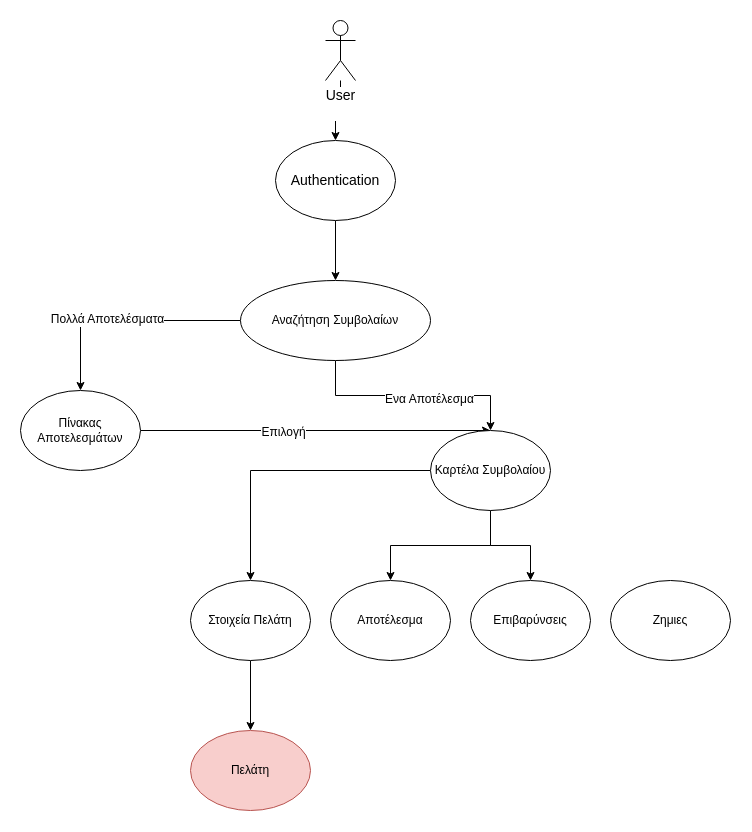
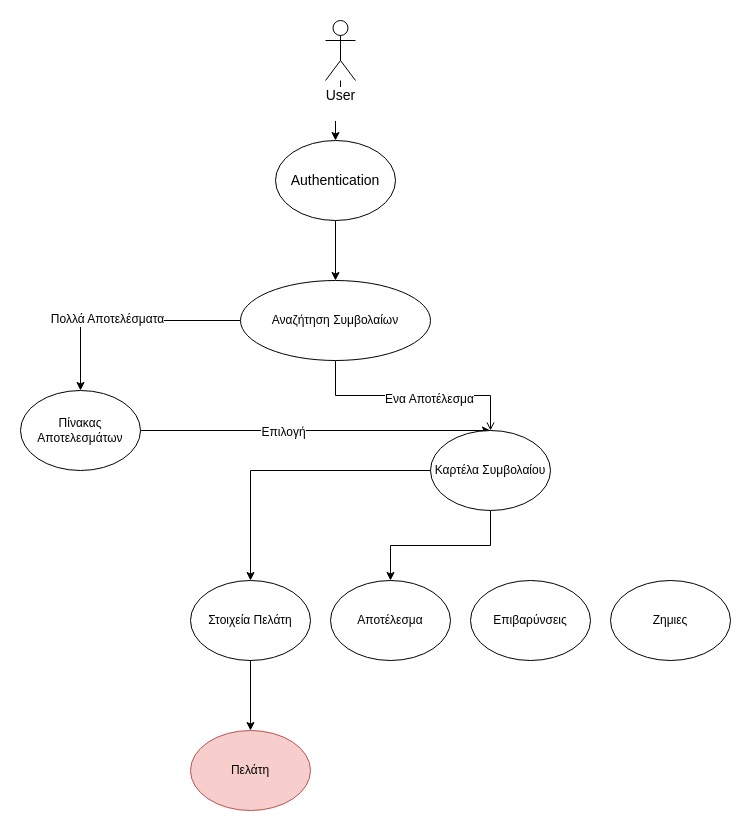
  <mxCell id="0" />
  <mxCell id="1" parent="0" />
  <mxCell id="2" value="" style="edgeStyle=orthogonalEdgeStyle;rounded=0;orthogonalLoop=1;jettySize=auto;html=1;" parent="1" source="3" target="5" edge="1"><mxGeometry relative="1" as="geometry" /></mxCell>
  <mxCell id="3" value="User&lt;br style=&quot;font-size: 14px;&quot;&gt;&lt;br style=&quot;font-size: 14px;&quot;&gt;" style="shape=umlActor;verticalLabelPosition=bottom;labelBackgroundColor=#ffffff;verticalAlign=top;html=1;outlineConnect=0;fontSize=14;" parent="1" vertex="1"><mxGeometry x="325" y="20" width="30" height="60" as="geometry" /></mxCell>
  <mxCell id="4" value="" style="edgeStyle=orthogonalEdgeStyle;rounded=0;orthogonalLoop=1;jettySize=auto;html=1;" edge="1" parent="1" source="5" target="10"><mxGeometry relative="1" as="geometry" /></mxCell>
  <mxCell id="5" value="Authentication&lt;br style=&quot;font-size: 14px;&quot;&gt;" style="ellipse;whiteSpace=wrap;html=1;fontSize=14;" parent="1" vertex="1"><mxGeometry x="275" y="140" width="120" height="80" as="geometry" /></mxCell>
  <mxCell id="6" style="edgeStyle=orthogonalEdgeStyle;rounded=0;orthogonalLoop=1;jettySize=auto;html=1;" edge="1" parent="1" source="10" target="13"><mxGeometry relative="1" as="geometry" /></mxCell>
  <mxCell id="7" value="Πολλά Αποτελέσματα&lt;br&gt;" style="text;html=1;resizable=0;points=[];align=center;verticalAlign=middle;labelBackgroundColor=#ffffff;" vertex="1" connectable="0" parent="6"><mxGeometry x="0.166" y="-2" relative="1" as="geometry"><mxPoint as="offset" /></mxGeometry></mxCell>
- <mxCell id="8" style="edgeStyle=orthogonalEdgeStyle;rounded=0;orthogonalLoop=1;jettySize=auto;html=1;" edge="1" parent="1" source="10" target="17"><mxGeometry relative="1" as="geometry" /></mxCell>
+ <mxCell id="8" style="edgeStyle=orthogonalEdgeStyle;rounded=0;orthogonalLoop=1;jettySize=auto;html=1;endArrow=open;" edge="1" parent="1" source="10" target="17"><mxGeometry relative="1" as="geometry" /></mxCell>
  <mxCell id="9" value="Ενα Αποτέλεσμα&lt;br&gt;" style="text;html=1;resizable=0;points=[];align=center;verticalAlign=middle;labelBackgroundColor=#ffffff;" vertex="1" connectable="0" parent="8"><mxGeometry x="0.14" y="-3" relative="1" as="geometry"><mxPoint as="offset" /></mxGeometry></mxCell>
  <mxCell id="10" value="&lt;span&gt;Αναζήτηση Συμβολαίων&lt;/span&gt;" style="ellipse;whiteSpace=wrap;html=1;" vertex="1" parent="1"><mxGeometry x="240" y="280" width="190" height="80" as="geometry" /></mxCell>
  <mxCell id="11" style="edgeStyle=orthogonalEdgeStyle;rounded=0;orthogonalLoop=1;jettySize=auto;html=1;" edge="1" parent="1" source="13" target="17"><mxGeometry relative="1" as="geometry"><mxPoint x="410" y="440" as="targetPoint" /><Array as="points"><mxPoint x="520" y="440" /><mxPoint x="520" y="440" /></Array></mxGeometry></mxCell>
  <mxCell id="12" value="Επιλογή&lt;br&gt;" style="text;html=1;resizable=0;points=[];align=center;verticalAlign=middle;labelBackgroundColor=#ffffff;" vertex="1" connectable="0" parent="11"><mxGeometry x="-0.188" y="-1" relative="1" as="geometry"><mxPoint as="offset" /></mxGeometry></mxCell>
  <mxCell id="13" value="Πίνακας Αποτελεσμάτων&lt;br&gt;" style="ellipse;whiteSpace=wrap;html=1;" vertex="1" parent="1"><mxGeometry x="20" y="390" width="120" height="80" as="geometry" /></mxCell>
- <mxCell id="14" style="edgeStyle=orthogonalEdgeStyle;rounded=0;orthogonalLoop=1;jettySize=auto;html=1;" edge="1" parent="1" source="17" target="20"><mxGeometry relative="1" as="geometry" /></mxCell>
  <mxCell id="15" style="edgeStyle=orthogonalEdgeStyle;rounded=0;orthogonalLoop=1;jettySize=auto;html=1;" edge="1" parent="1" source="17" target="22"><mxGeometry relative="1" as="geometry" /></mxCell>
  <mxCell id="16" style="edgeStyle=orthogonalEdgeStyle;rounded=0;orthogonalLoop=1;jettySize=auto;html=1;" edge="1" parent="1" source="17" target="19"><mxGeometry relative="1" as="geometry" /></mxCell>
  <mxCell id="17" value="Καρτέλα Συμβολαίου" style="ellipse;whiteSpace=wrap;html=1;" vertex="1" parent="1"><mxGeometry x="430" y="430" width="120" height="80" as="geometry" /></mxCell>
  <mxCell id="18" style="edgeStyle=orthogonalEdgeStyle;rounded=0;orthogonalLoop=1;jettySize=auto;html=1;" edge="1" parent="1" source="19" target="23"><mxGeometry relative="1" as="geometry" /></mxCell>
  <mxCell id="19" value="Στοιχεία Πελάτη" style="ellipse;whiteSpace=wrap;html=1;" vertex="1" parent="1"><mxGeometry x="190" y="580" width="120" height="80" as="geometry" /></mxCell>
  <mxCell id="20" value="Επιβαρύνσεις" style="ellipse;whiteSpace=wrap;html=1;" vertex="1" parent="1"><mxGeometry x="470" y="580" width="120" height="80" as="geometry" /></mxCell>
  <mxCell id="21" value="Ζημιες&lt;br&gt;" style="ellipse;whiteSpace=wrap;html=1;" vertex="1" parent="1"><mxGeometry x="610" y="580" width="120" height="80" as="geometry" /></mxCell>
  <mxCell id="22" value="Αποτέλεσμα" style="ellipse;whiteSpace=wrap;html=1;" vertex="1" parent="1"><mxGeometry x="330" y="580" width="120" height="80" as="geometry" /></mxCell>
  <mxCell id="23" value="Πελάτη&lt;br&gt;" style="ellipse;whiteSpace=wrap;html=1;fillColor=#f8cecc;strokeColor=#b85450;" vertex="1" parent="1"><mxGeometry x="190" y="730" width="120" height="80" as="geometry" /></mxCell>
